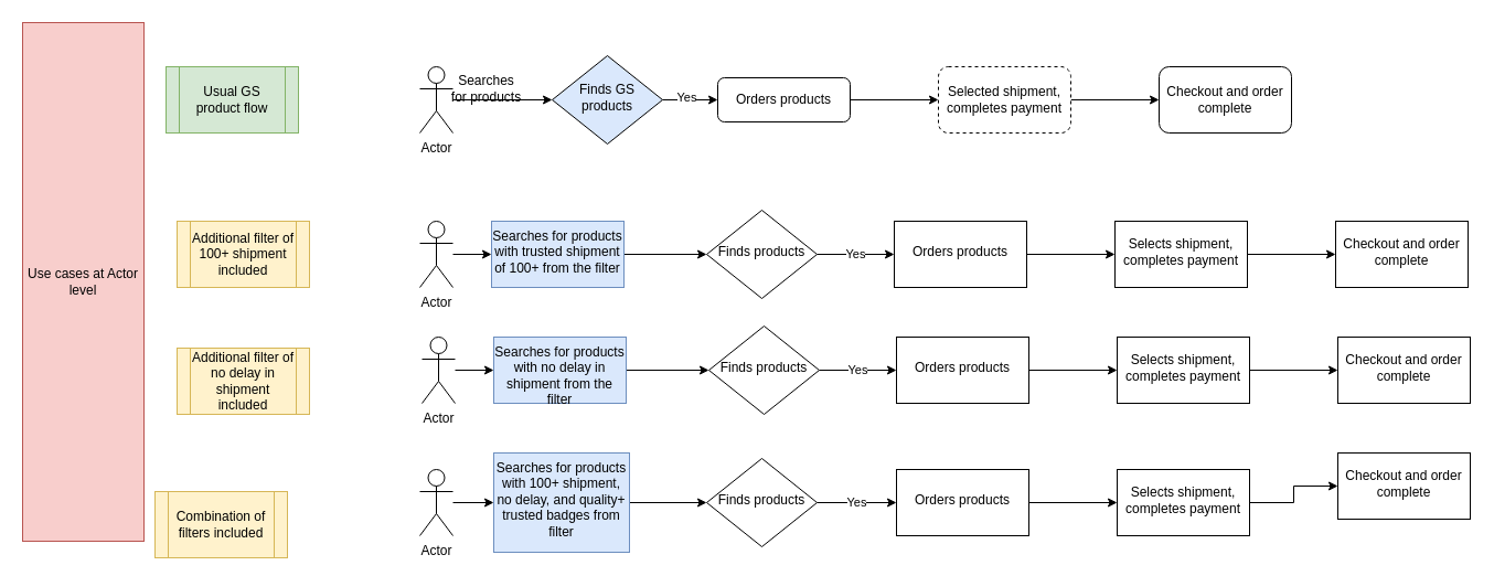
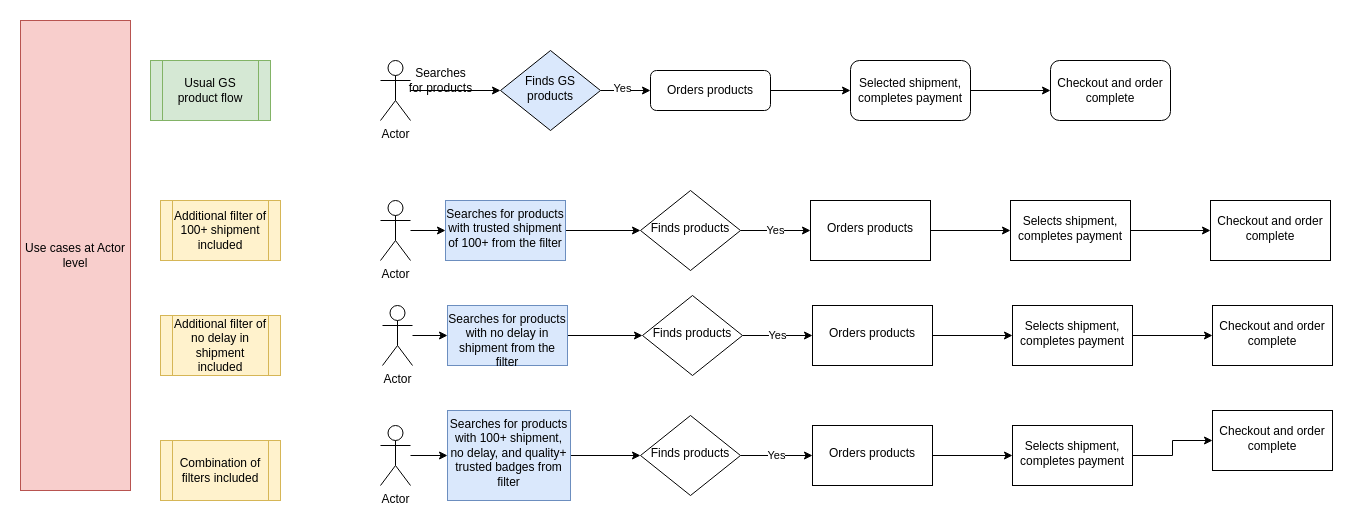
  <mxCell id="0" />
  <mxCell id="1" parent="0" />
  <mxCell id="2" value="" style="edgeStyle=orthogonalEdgeStyle;rounded=0;orthogonalLoop=1;jettySize=auto;html=1;endArrow=classic;endFill=1;" edge="1" parent="1" source="4" target="6"><mxGeometry relative="1" as="geometry" /></mxCell>
  <mxCell id="3" value="Yes" style="edgeLabel;html=1;align=center;verticalAlign=middle;resizable=0;points=[];" vertex="1" connectable="0" parent="2"><mxGeometry x="-0.16" y="4" relative="1" as="geometry"><mxPoint y="1" as="offset" /></mxGeometry></mxCell>
  <mxCell id="4" value="Finds GS products" style="rhombus;whiteSpace=wrap;html=1;shadow=0;fontFamily=Helvetica;fontSize=12;align=center;strokeWidth=1;spacing=6;spacingTop=-4;fillColor=#dae8fc;" parent="1" vertex="1"><mxGeometry x="500" y="50" width="100" height="80" as="geometry" /></mxCell>
  <mxCell id="5" value="" style="edgeStyle=orthogonalEdgeStyle;rounded=0;orthogonalLoop=1;jettySize=auto;html=1;endArrow=classic;endFill=1;" edge="1" parent="1" source="6" target="11"><mxGeometry relative="1" as="geometry" /></mxCell>
  <mxCell id="6" value="Orders products" style="rounded=1;whiteSpace=wrap;html=1;fontSize=12;glass=0;strokeWidth=1;shadow=0;" parent="1" vertex="1"><mxGeometry x="650" y="70" width="120" height="40" as="geometry" /></mxCell>
  <mxCell id="7" value="" style="edgeStyle=orthogonalEdgeStyle;rounded=0;orthogonalLoop=1;jettySize=auto;html=1;endArrow=classic;endFill=1;" edge="1" parent="1" source="8" target="4"><mxGeometry relative="1" as="geometry" /></mxCell>
  <mxCell id="8" value="Actor" style="shape=umlActor;verticalLabelPosition=bottom;verticalAlign=top;html=1;outlineConnect=0;" vertex="1" parent="1"><mxGeometry x="380" y="60" width="30" height="60" as="geometry" /></mxCell>
  <mxCell id="9" value="Searches &lt;br&gt;for products" style="text;html=1;align=center;verticalAlign=middle;resizable=0;points=[];autosize=1;strokeColor=none;fillColor=none;" vertex="1" parent="1"><mxGeometry x="395" y="60" width="90" height="40" as="geometry" /></mxCell>
  <mxCell id="10" value="" style="edgeStyle=orthogonalEdgeStyle;rounded=0;orthogonalLoop=1;jettySize=auto;html=1;endArrow=classic;endFill=1;" edge="1" parent="1" source="11" target="12"><mxGeometry relative="1" as="geometry" /></mxCell>
- <mxCell id="11" value="Selected shipment, completes payment" style="whiteSpace=wrap;html=1;rounded=1;glass=0;strokeWidth=1;shadow=0;dashed=1;" vertex="1" parent="1"><mxGeometry x="850" y="60" width="120" height="60" as="geometry" /></mxCell>
+ <mxCell id="11" value="Selected shipment, completes payment" style="whiteSpace=wrap;html=1;rounded=1;glass=0;strokeWidth=1;shadow=0;" vertex="1" parent="1"><mxGeometry x="850" y="60" width="120" height="60" as="geometry" /></mxCell>
  <mxCell id="12" value="Checkout and order complete" style="rounded=1;whiteSpace=wrap;html=1;glass=0;strokeWidth=1;shadow=0;" vertex="1" parent="1"><mxGeometry x="1050" y="60" width="120" height="60" as="geometry" /></mxCell>
  <mxCell id="13" value="" style="edgeStyle=orthogonalEdgeStyle;rounded=0;orthogonalLoop=1;jettySize=auto;html=1;endArrow=classic;endFill=1;" edge="1" parent="1" source="14" target="16"><mxGeometry relative="1" as="geometry" /></mxCell>
  <mxCell id="14" value="Actor" style="shape=umlActor;verticalLabelPosition=bottom;verticalAlign=top;html=1;outlineConnect=0;" vertex="1" parent="1"><mxGeometry x="380" y="200" width="30" height="60" as="geometry" /></mxCell>
  <mxCell id="15" value="" style="edgeStyle=orthogonalEdgeStyle;rounded=0;orthogonalLoop=1;jettySize=auto;html=1;endArrow=classic;endFill=1;" edge="1" parent="1" source="16" target="18"><mxGeometry relative="1" as="geometry" /></mxCell>
  <mxCell id="16" value="Searches for products with trusted shipment of 100+ from the filter" style="whiteSpace=wrap;html=1;verticalAlign=top;fillColor=#dae8fc;strokeColor=#6c8ebf;" vertex="1" parent="1"><mxGeometry x="445" y="200" width="120" height="60" as="geometry" /></mxCell>
  <mxCell id="17" value="Yes" style="edgeStyle=orthogonalEdgeStyle;rounded=0;orthogonalLoop=1;jettySize=auto;html=1;endArrow=classic;endFill=1;" edge="1" parent="1" source="18" target="20"><mxGeometry relative="1" as="geometry" /></mxCell>
  <mxCell id="18" value="Finds products" style="rhombus;whiteSpace=wrap;html=1;shadow=0;fontFamily=Helvetica;fontSize=12;align=center;strokeWidth=1;spacing=6;spacingTop=-4;" vertex="1" parent="1"><mxGeometry x="640" y="190" width="100" height="80" as="geometry" /></mxCell>
  <mxCell id="19" value="" style="edgeStyle=orthogonalEdgeStyle;rounded=0;orthogonalLoop=1;jettySize=auto;html=1;endArrow=classic;endFill=1;" edge="1" parent="1" source="20" target="22"><mxGeometry relative="1" as="geometry" /></mxCell>
  <mxCell id="20" value="Orders products" style="whiteSpace=wrap;html=1;shadow=0;strokeWidth=1;spacing=6;spacingTop=-4;" vertex="1" parent="1"><mxGeometry x="810" y="200" width="120" height="60" as="geometry" /></mxCell>
  <mxCell id="21" value="" style="edgeStyle=orthogonalEdgeStyle;rounded=0;orthogonalLoop=1;jettySize=auto;html=1;endArrow=classic;endFill=1;" edge="1" parent="1" source="22" target="23"><mxGeometry relative="1" as="geometry" /></mxCell>
  <mxCell id="22" value="Selects shipment, completes payment" style="whiteSpace=wrap;html=1;shadow=0;strokeWidth=1;spacing=6;spacingTop=-4;" vertex="1" parent="1"><mxGeometry x="1010" y="200" width="120" height="60" as="geometry" /></mxCell>
  <mxCell id="23" value="Checkout and order complete" style="whiteSpace=wrap;html=1;shadow=0;strokeWidth=1;spacing=6;spacingTop=-4;" vertex="1" parent="1"><mxGeometry x="1210" y="200" width="120" height="60" as="geometry" /></mxCell>
  <mxCell id="24" value="" style="edgeStyle=orthogonalEdgeStyle;rounded=0;orthogonalLoop=1;jettySize=auto;html=1;endArrow=classic;endFill=1;" edge="1" parent="1" source="25" target="27"><mxGeometry relative="1" as="geometry" /></mxCell>
  <mxCell id="25" value="Actor" style="shape=umlActor;verticalLabelPosition=bottom;verticalAlign=top;html=1;outlineConnect=0;" vertex="1" parent="1"><mxGeometry x="382" y="305" width="30" height="60" as="geometry" /></mxCell>
  <mxCell id="26" value="" style="edgeStyle=orthogonalEdgeStyle;rounded=0;orthogonalLoop=1;jettySize=auto;html=1;endArrow=classic;endFill=1;" edge="1" parent="1" source="27" target="29"><mxGeometry relative="1" as="geometry" /></mxCell>
  <mxCell id="27" value="Searches for products with no delay in shipment from the filter" style="whiteSpace=wrap;html=1;verticalAlign=top;fillColor=#dae8fc;strokeColor=#6c8ebf;" vertex="1" parent="1"><mxGeometry x="447" y="305" width="120" height="60" as="geometry" /></mxCell>
  <mxCell id="28" value="Yes" style="edgeStyle=orthogonalEdgeStyle;rounded=0;orthogonalLoop=1;jettySize=auto;html=1;endArrow=classic;endFill=1;" edge="1" parent="1" source="29" target="31"><mxGeometry relative="1" as="geometry" /></mxCell>
  <mxCell id="29" value="Finds products" style="rhombus;whiteSpace=wrap;html=1;shadow=0;fontFamily=Helvetica;fontSize=12;align=center;strokeWidth=1;spacing=6;spacingTop=-4;" vertex="1" parent="1"><mxGeometry x="642" y="295" width="100" height="80" as="geometry" /></mxCell>
  <mxCell id="30" value="" style="edgeStyle=orthogonalEdgeStyle;rounded=0;orthogonalLoop=1;jettySize=auto;html=1;endArrow=classic;endFill=1;" edge="1" parent="1" source="31" target="33"><mxGeometry relative="1" as="geometry" /></mxCell>
  <mxCell id="31" value="Orders products" style="whiteSpace=wrap;html=1;shadow=0;strokeWidth=1;spacing=6;spacingTop=-4;" vertex="1" parent="1"><mxGeometry x="812" y="305" width="120" height="60" as="geometry" /></mxCell>
  <mxCell id="32" value="" style="edgeStyle=orthogonalEdgeStyle;rounded=0;orthogonalLoop=1;jettySize=auto;html=1;endArrow=classic;endFill=1;" edge="1" parent="1" source="33" target="34"><mxGeometry relative="1" as="geometry" /></mxCell>
  <mxCell id="33" value="Selects shipment, completes payment" style="whiteSpace=wrap;html=1;shadow=0;strokeWidth=1;spacing=6;spacingTop=-4;" vertex="1" parent="1"><mxGeometry x="1012" y="305" width="120" height="60" as="geometry" /></mxCell>
  <mxCell id="34" value="Checkout and order complete" style="whiteSpace=wrap;html=1;shadow=0;strokeWidth=1;spacing=6;spacingTop=-4;" vertex="1" parent="1"><mxGeometry x="1212" y="305" width="120" height="60" as="geometry" /></mxCell>
  <mxCell id="35" value="" style="edgeStyle=orthogonalEdgeStyle;rounded=0;orthogonalLoop=1;jettySize=auto;html=1;endArrow=classic;endFill=1;" edge="1" parent="1" source="36" target="38"><mxGeometry relative="1" as="geometry" /></mxCell>
  <mxCell id="36" value="Actor" style="shape=umlActor;verticalLabelPosition=bottom;verticalAlign=top;html=1;outlineConnect=0;" vertex="1" parent="1"><mxGeometry x="380" y="425" width="30" height="60" as="geometry" /></mxCell>
  <mxCell id="37" value="" style="edgeStyle=orthogonalEdgeStyle;rounded=0;orthogonalLoop=1;jettySize=auto;html=1;endArrow=classic;endFill=1;" edge="1" parent="1" source="38" target="40"><mxGeometry relative="1" as="geometry" /></mxCell>
  <mxCell id="38" value="Searches for products with 100+ shipment, no delay, and quality+ trusted badges from filter" style="whiteSpace=wrap;html=1;verticalAlign=top;fillColor=#dae8fc;strokeColor=#6c8ebf;" vertex="1" parent="1"><mxGeometry x="447" y="410" width="123" height="90" as="geometry" /></mxCell>
  <mxCell id="39" value="Yes" style="edgeStyle=orthogonalEdgeStyle;rounded=0;orthogonalLoop=1;jettySize=auto;html=1;endArrow=classic;endFill=1;" edge="1" parent="1" source="40" target="42"><mxGeometry relative="1" as="geometry" /></mxCell>
  <mxCell id="40" value="Finds products" style="rhombus;whiteSpace=wrap;html=1;shadow=0;fontFamily=Helvetica;fontSize=12;align=center;strokeWidth=1;spacing=6;spacingTop=-4;" vertex="1" parent="1"><mxGeometry x="640" y="415" width="100" height="80" as="geometry" /></mxCell>
  <mxCell id="41" value="" style="edgeStyle=orthogonalEdgeStyle;rounded=0;orthogonalLoop=1;jettySize=auto;html=1;endArrow=classic;endFill=1;" edge="1" parent="1" source="42" target="44"><mxGeometry relative="1" as="geometry" /></mxCell>
  <mxCell id="42" value="Orders products" style="whiteSpace=wrap;html=1;shadow=0;strokeWidth=1;spacing=6;spacingTop=-4;" vertex="1" parent="1"><mxGeometry x="812" y="425" width="120" height="60" as="geometry" /></mxCell>
  <mxCell id="43" value="" style="edgeStyle=orthogonalEdgeStyle;rounded=0;orthogonalLoop=1;jettySize=auto;html=1;endArrow=classic;endFill=1;" edge="1" parent="1" source="44" target="45"><mxGeometry relative="1" as="geometry" /></mxCell>
  <mxCell id="44" value="Selects shipment, completes payment" style="whiteSpace=wrap;html=1;shadow=0;strokeWidth=1;spacing=6;spacingTop=-4;" vertex="1" parent="1"><mxGeometry x="1012" y="425" width="120" height="60" as="geometry" /></mxCell>
  <mxCell id="45" value="Checkout and order complete" style="whiteSpace=wrap;html=1;shadow=0;strokeWidth=1;spacing=6;spacingTop=-4;" vertex="1" parent="1"><mxGeometry x="1212" y="410" width="120" height="60" as="geometry" /></mxCell>
  <mxCell id="46" value="Usual GS product flow" style="shape=process;whiteSpace=wrap;html=1;backgroundOutline=1;fillColor=#d5e8d4;strokeColor=#82b366;" vertex="1" parent="1"><mxGeometry x="150" y="60" width="120" height="60" as="geometry" /></mxCell>
  <mxCell id="47" value="Additional filter of 100+ shipment included" style="shape=process;whiteSpace=wrap;html=1;backgroundOutline=1;fillColor=#fff2cc;strokeColor=#d6b656;" vertex="1" parent="1"><mxGeometry x="160" y="200" width="120" height="60" as="geometry" /></mxCell>
  <mxCell id="48" value="Additional filter of no delay in shipment included" style="shape=process;whiteSpace=wrap;html=1;backgroundOutline=1;fillColor=#fff2cc;strokeColor=#d6b656;" vertex="1" parent="1"><mxGeometry x="160" y="315" width="120" height="60" as="geometry" /></mxCell>
- <mxCell id="49" value="Combination of filters included" style="shape=process;whiteSpace=wrap;html=1;backgroundOutline=1;fillColor=#fff2cc;strokeColor=#d6b656;" vertex="1" parent="1"><mxGeometry x="140" y="445" width="120" height="60" as="geometry" /></mxCell>
+ <mxCell id="49" value="Combination of filters included" style="shape=process;whiteSpace=wrap;html=1;backgroundOutline=1;fillColor=#fff2cc;strokeColor=#d6b656;" vertex="1" parent="1"><mxGeometry x="160" y="440" width="120" height="60" as="geometry" /></mxCell>
  <mxCell id="50" value="Use cases at Actor level" style="whiteSpace=wrap;html=1;fillColor=#f8cecc;strokeColor=#b85450;" vertex="1" parent="1"><mxGeometry x="20" y="20" width="110" height="470" as="geometry" /></mxCell>
